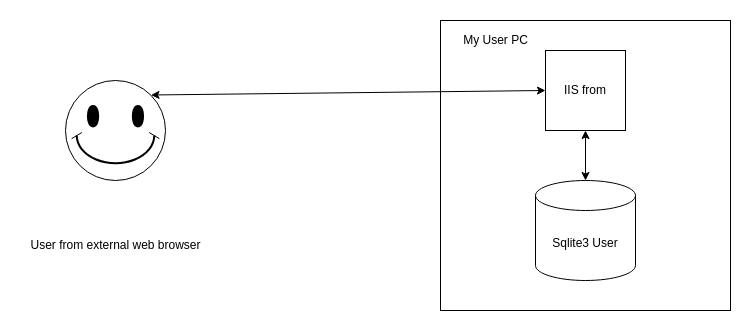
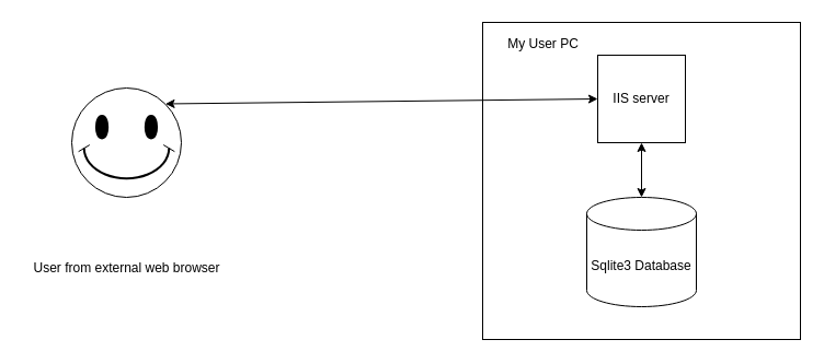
  <mxCell id="0" />
  <mxCell id="1" parent="0" />
  <mxCell id="2" value="" style="verticalLabelPosition=bottom;verticalAlign=top;html=1;shape=mxgraph.basic.smiley" vertex="1" parent="1"><mxGeometry x="65" y="80" width="100" height="100" as="geometry" /></mxCell>
  <mxCell id="3" value="User from external web browser" style="text;html=1;align=center;verticalAlign=middle;resizable=0;points=[];autosize=1;strokeColor=none;fillColor=none;" vertex="1" parent="1"><mxGeometry x="20" y="235" width="190" height="20" as="geometry" /></mxCell>
  <mxCell id="4" value="" style="whiteSpace=wrap;html=1;aspect=fixed;" vertex="1" parent="1"><mxGeometry x="440" y="20" width="290" height="290" as="geometry" /></mxCell>
- <mxCell id="5" value="Sqlite3 User" style="shape=cylinder3;whiteSpace=wrap;html=1;boundedLbl=1;backgroundOutline=1;size=15;" vertex="1" parent="1"><mxGeometry x="535" y="180" width="100" height="100" as="geometry" /></mxCell>
- <mxCell id="6" value="IIS from" style="whiteSpace=wrap;html=1;aspect=fixed;" vertex="1" parent="1"><mxGeometry x="545" y="50" width="80" height="80" as="geometry" /></mxCell>
+ <mxCell id="5" value="Sqlite3 Database" style="shape=cylinder3;whiteSpace=wrap;html=1;boundedLbl=1;backgroundOutline=1;size=15;" vertex="1" parent="1"><mxGeometry x="535" y="180" width="100" height="100" as="geometry" /></mxCell>
+ <mxCell id="6" value="IIS server" style="whiteSpace=wrap;html=1;aspect=fixed;" vertex="1" parent="1"><mxGeometry x="545" y="50" width="80" height="80" as="geometry" /></mxCell>
  <mxCell id="7" value="" style="endArrow=classic;startArrow=classic;html=1;rounded=0;entryX=0;entryY=0.5;entryDx=0;entryDy=0;exitX=0.855;exitY=0.145;exitDx=0;exitDy=0;exitPerimeter=0;" edge="1" parent="1" source="2" target="6"><mxGeometry width="50" height="50" relative="1" as="geometry"><mxPoint x="375" y="470" as="sourcePoint" /><mxPoint x="425" y="420" as="targetPoint" /></mxGeometry></mxCell>
  <mxCell id="8" value="" style="endArrow=classic;startArrow=classic;html=1;rounded=0;exitX=0.5;exitY=0;exitDx=0;exitDy=0;exitPerimeter=0;" edge="1" parent="1" source="5" target="6"><mxGeometry width="50" height="50" relative="1" as="geometry"><mxPoint x="375" y="470" as="sourcePoint" /><mxPoint x="425" y="420" as="targetPoint" /></mxGeometry></mxCell>
  <mxCell id="9" value="My User PC" style="text;html=1;align=center;verticalAlign=middle;resizable=0;points=[];autosize=1;strokeColor=none;fillColor=none;" vertex="1" parent="1"><mxGeometry x="445" y="30" width="100" height="20" as="geometry" /></mxCell>
